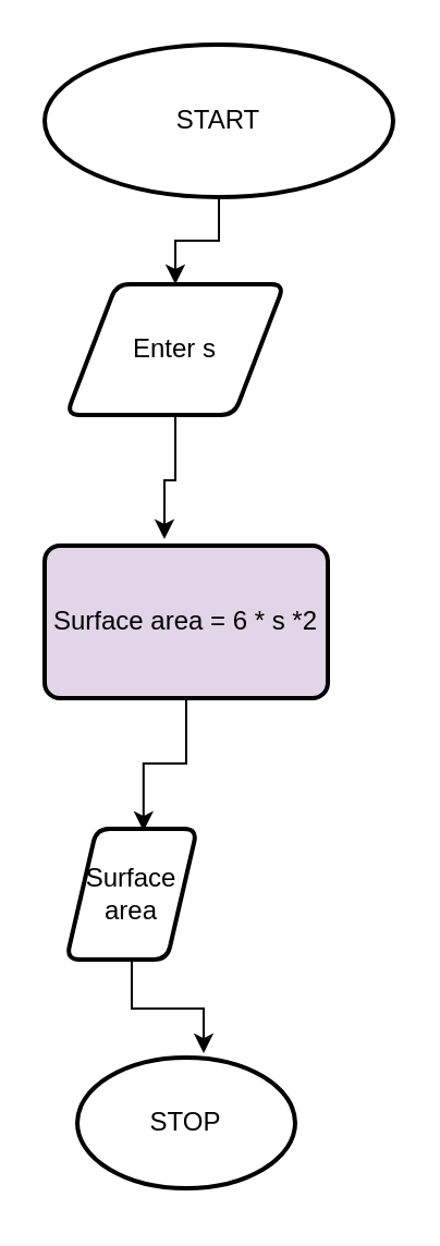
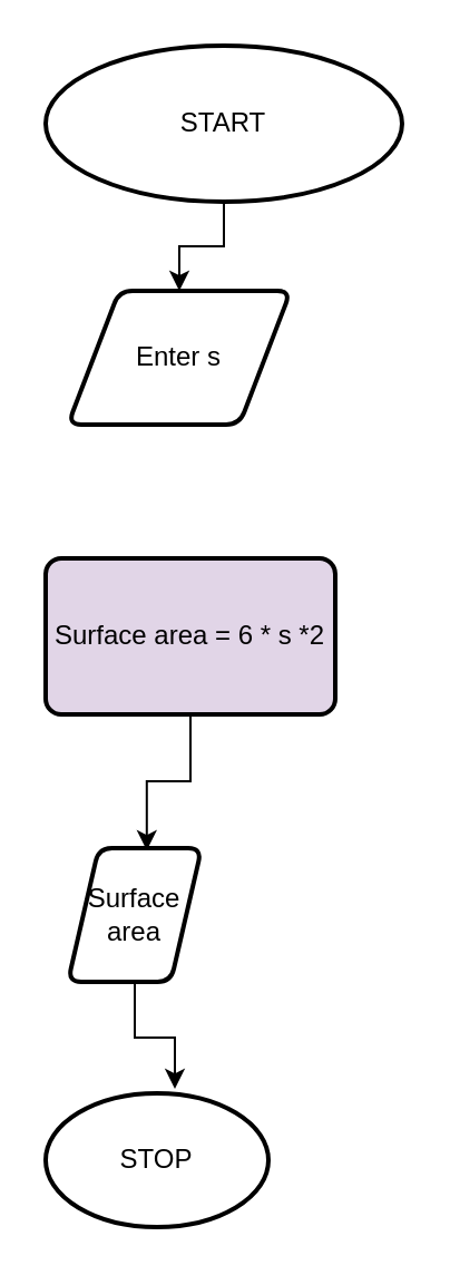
  <mxCell id="0" />
  <mxCell id="1" parent="0" />
  <mxCell id="2" style="edgeStyle=orthogonalEdgeStyle;rounded=0;orthogonalLoop=1;jettySize=auto;html=1;" edge="1" parent="1" source="3" target="5"><mxGeometry relative="1" as="geometry" /></mxCell>
  <mxCell id="3" value="START" style="strokeWidth=2;html=1;shape=mxgraph.flowchart.start_2;whiteSpace=wrap;" vertex="1" parent="1"><mxGeometry x="20" y="20" width="160" height="70" as="geometry" /></mxCell>
- <mxCell id="4" style="edgeStyle=orthogonalEdgeStyle;rounded=0;orthogonalLoop=1;jettySize=auto;html=1;entryX=0.423;entryY=-0.043;entryDx=0;entryDy=0;entryPerimeter=0;" edge="1" parent="1" source="5" target="7"><mxGeometry relative="1" as="geometry" /></mxCell>
  <mxCell id="5" value="Enter s" style="shape=parallelogram;html=1;strokeWidth=2;perimeter=parallelogramPerimeter;whiteSpace=wrap;rounded=1;arcSize=12;size=0.23;" vertex="1" parent="1"><mxGeometry x="30" y="130" width="100" height="60" as="geometry" /></mxCell>
  <mxCell id="6" style="edgeStyle=orthogonalEdgeStyle;rounded=0;orthogonalLoop=1;jettySize=auto;html=1;entryX=0.59;entryY=0.017;entryDx=0;entryDy=0;entryPerimeter=0;" edge="1" parent="1" source="7" target="9"><mxGeometry relative="1" as="geometry" /></mxCell>
  <mxCell id="7" value="Surface area = 6 * s *2" style="rounded=1;whiteSpace=wrap;html=1;absoluteArcSize=1;arcSize=14;strokeWidth=2;fillColor=#e1d5e7;" vertex="1" parent="1"><mxGeometry x="20" y="250" width="130" height="70" as="geometry" /></mxCell>
  <mxCell id="8" style="edgeStyle=orthogonalEdgeStyle;rounded=0;orthogonalLoop=1;jettySize=auto;html=1;entryX=0.58;entryY=-0.033;entryDx=0;entryDy=0;entryPerimeter=0;" edge="1" parent="1" source="9" target="10"><mxGeometry relative="1" as="geometry" /></mxCell>
  <mxCell id="9" value="Surface area" style="shape=parallelogram;html=1;strokeWidth=2;perimeter=parallelogramPerimeter;whiteSpace=wrap;rounded=1;arcSize=12;size=0.23;" vertex="1" parent="1"><mxGeometry x="30" y="380" width="60" height="60" as="geometry" /></mxCell>
- <mxCell id="10" value="STOP" style="strokeWidth=2;html=1;shape=mxgraph.flowchart.start_2;whiteSpace=wrap;" vertex="1" parent="1"><mxGeometry x="35" y="485" width="100" height="60" as="geometry" /></mxCell>
+ <mxCell id="10" value="STOP" style="strokeWidth=2;html=1;shape=mxgraph.flowchart.start_2;whiteSpace=wrap;" vertex="1" parent="1"><mxGeometry x="20" y="490" width="100" height="60" as="geometry" /></mxCell>
